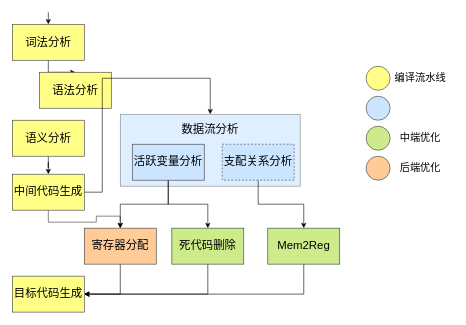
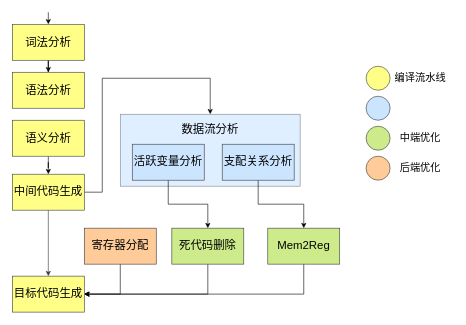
  <mxCell id="0" />
  <mxCell id="1" parent="0" />
  <mxCell id="2" value="&lt;span style=&quot;font-size: 19px;&quot;&gt;数据流分析&lt;br&gt;&lt;br&gt;&lt;br&gt;&lt;br&gt;&lt;/span&gt;" style="rounded=0;whiteSpace=wrap;html=1;fillColor=#cce5ff;strokeColor=#36393d;opacity=60;" parent="1" vertex="1"><mxGeometry x="200" y="190" width="300" height="120" as="geometry" /></mxCell>
  <mxCell id="3" style="edgeStyle=orthogonalEdgeStyle;rounded=0;orthogonalLoop=1;jettySize=auto;html=1;" parent="1" source="4" target="5" edge="1"><mxGeometry relative="1" as="geometry" /></mxCell>
  <mxCell id="4" value="&lt;font style=&quot;font-size: 19px;&quot;&gt;词法分析&lt;/font&gt;" style="rounded=0;whiteSpace=wrap;html=1;fillColor=#ffff88;strokeColor=#36393d;" parent="1" vertex="1"><mxGeometry x="20" y="40" width="120" height="60" as="geometry" /></mxCell>
- <mxCell id="5" value="&lt;font style=&quot;font-size: 19px;&quot;&gt;语法分析&lt;/font&gt;" style="rounded=0;whiteSpace=wrap;html=1;fillColor=#ffff88;strokeColor=#36393d;" parent="1" vertex="1"><mxGeometry x="65" y="120" width="120" height="60" as="geometry" /></mxCell>
+ <mxCell id="5" value="&lt;font style=&quot;font-size: 19px;&quot;&gt;语法分析&lt;/font&gt;" style="rounded=0;whiteSpace=wrap;html=1;fillColor=#ffff88;strokeColor=#36393d;" parent="1" vertex="1"><mxGeometry x="20" y="120" width="120" height="60" as="geometry" /></mxCell>
  <mxCell id="6" style="edgeStyle=orthogonalEdgeStyle;rounded=0;orthogonalLoop=1;jettySize=auto;html=1;entryX=0.5;entryY=0;entryDx=0;entryDy=0;" parent="1" source="7" target="10" edge="1"><mxGeometry relative="1" as="geometry" /></mxCell>
  <mxCell id="7" value="&lt;font style=&quot;font-size: 19px;&quot;&gt;语义分析&lt;/font&gt;" style="rounded=0;whiteSpace=wrap;html=1;fillColor=#ffff88;strokeColor=#36393d;" parent="1" vertex="1"><mxGeometry x="20" y="200" width="120" height="60" as="geometry" /></mxCell>
- <mxCell id="8" style="edgeStyle=orthogonalEdgeStyle;rounded=0;orthogonalLoop=1;jettySize=auto;html=1;fillColor=#cce5ff;strokeColor=#36393d;" parent="1" source="10" target="20" edge="1"><mxGeometry relative="1" as="geometry" /></mxCell>
+ <mxCell id="8" style="edgeStyle=orthogonalEdgeStyle;rounded=0;orthogonalLoop=1;jettySize=auto;html=1;entryX=0.5;entryY=0;entryDx=0;entryDy=0;fillColor=#cce5ff;strokeColor=#36393d;" parent="1" source="10" target="11" edge="1"><mxGeometry relative="1" as="geometry" /></mxCell>
  <mxCell id="9" style="edgeStyle=orthogonalEdgeStyle;rounded=0;orthogonalLoop=1;jettySize=auto;html=1;" parent="1" source="10" target="2" edge="1"><mxGeometry relative="1" as="geometry"><Array as="points"><mxPoint x="170" y="320" /><mxPoint x="170" y="130" /><mxPoint x="350" y="130" /></Array></mxGeometry></mxCell>
  <mxCell id="10" value="&lt;span style=&quot;font-size: 19px;&quot;&gt;中间代码生成&lt;/span&gt;" style="rounded=0;whiteSpace=wrap;html=1;fillColor=#ffff88;strokeColor=#36393d;" parent="1" vertex="1"><mxGeometry x="20" y="290" width="120" height="60" as="geometry" /></mxCell>
  <mxCell id="11" value="&lt;span style=&quot;font-size: 19px;&quot;&gt;目标代码生成&lt;/span&gt;" style="rounded=0;whiteSpace=wrap;html=1;fillColor=#ffff88;strokeColor=#36393d;" parent="1" vertex="1"><mxGeometry x="20" y="460" width="120" height="60" as="geometry" /></mxCell>
- <mxCell id="12" style="edgeStyle=orthogonalEdgeStyle;rounded=0;orthogonalLoop=1;jettySize=auto;html=1;entryX=0.5;entryY=0;entryDx=0;entryDy=0;" parent="1" source="14" target="20" edge="1"><mxGeometry relative="1" as="geometry" /></mxCell>
  <mxCell id="13" style="edgeStyle=orthogonalEdgeStyle;rounded=0;orthogonalLoop=1;jettySize=auto;html=1;exitX=0.5;exitY=1;exitDx=0;exitDy=0;" parent="1" source="14" target="18" edge="1"><mxGeometry relative="1" as="geometry" /></mxCell>
  <mxCell id="14" value="&lt;span style=&quot;font-size: 19px;&quot;&gt;活跃变量分析&lt;/span&gt;" style="rounded=0;whiteSpace=wrap;html=1;fillColor=#cce5ff;strokeColor=#36393d;" parent="1" vertex="1"><mxGeometry x="220" y="240" width="120" height="60" as="geometry" /></mxCell>
  <mxCell id="15" style="edgeStyle=orthogonalEdgeStyle;rounded=0;orthogonalLoop=1;jettySize=auto;html=1;exitX=0.5;exitY=1;exitDx=0;exitDy=0;" parent="1" source="16" target="22" edge="1"><mxGeometry relative="1" as="geometry" /></mxCell>
- <mxCell id="16" value="&lt;span style=&quot;font-size: 19px;&quot;&gt;支配关系分析&lt;/span&gt;" style="rounded=0;whiteSpace=wrap;html=1;fillColor=#cce5ff;strokeColor=#36393d;dashed=1;" parent="1" vertex="1"><mxGeometry x="370" y="240" width="120" height="60" as="geometry" /></mxCell>
+ <mxCell id="16" value="&lt;span style=&quot;font-size: 19px;&quot;&gt;支配关系分析&lt;/span&gt;" style="rounded=0;whiteSpace=wrap;html=1;fillColor=#cce5ff;strokeColor=#36393d;" parent="1" vertex="1"><mxGeometry x="370" y="240" width="120" height="60" as="geometry" /></mxCell>
  <mxCell id="17" style="edgeStyle=orthogonalEdgeStyle;rounded=0;orthogonalLoop=1;jettySize=auto;html=1;entryX=1;entryY=0.5;entryDx=0;entryDy=0;" parent="1" source="18" target="11" edge="1"><mxGeometry relative="1" as="geometry"><Array as="points"><mxPoint x="346" y="490" /></Array></mxGeometry></mxCell>
  <mxCell id="18" value="&lt;span style=&quot;font-size: 19px;&quot;&gt;死代码删除&lt;/span&gt;" style="rounded=0;whiteSpace=wrap;html=1;fillColor=#cdeb8b;strokeColor=#36393d;" parent="1" vertex="1"><mxGeometry x="286" y="380" width="120" height="60" as="geometry" /></mxCell>
  <mxCell id="19" style="edgeStyle=orthogonalEdgeStyle;rounded=0;orthogonalLoop=1;jettySize=auto;html=1;entryX=1;entryY=0.5;entryDx=0;entryDy=0;" parent="1" source="20" target="11" edge="1"><mxGeometry relative="1" as="geometry" /></mxCell>
  <mxCell id="20" value="&lt;span style=&quot;font-size: 19px;&quot;&gt;寄存器分配&lt;/span&gt;" style="rounded=0;whiteSpace=wrap;html=1;fillColor=#ffcc99;strokeColor=#36393d;" parent="1" vertex="1"><mxGeometry x="140" y="380" width="120" height="60" as="geometry" /></mxCell>
  <mxCell id="21" style="edgeStyle=orthogonalEdgeStyle;rounded=0;orthogonalLoop=1;jettySize=auto;html=1;entryX=1;entryY=0.5;entryDx=0;entryDy=0;" parent="1" source="22" target="11" edge="1"><mxGeometry relative="1" as="geometry"><Array as="points"><mxPoint x="506" y="490" /></Array></mxGeometry></mxCell>
  <mxCell id="22" value="&lt;span style=&quot;font-size: 19px;&quot;&gt;Mem2Reg&lt;/span&gt;" style="rounded=0;whiteSpace=wrap;html=1;fillColor=#cdeb8b;strokeColor=#36393d;" parent="1" vertex="1"><mxGeometry x="446" y="380" width="120" height="60" as="geometry" /></mxCell>
  <mxCell id="23" value="" style="ellipse;whiteSpace=wrap;html=1;aspect=fixed;fillColor=#ffff88;strokeColor=#36393d;" parent="1" vertex="1"><mxGeometry x="610" y="110" width="40" height="40" as="geometry" /></mxCell>
  <mxCell id="24" value="&lt;font style=&quot;font-size: 17px;&quot;&gt;编译流水线&lt;/font&gt;" style="text;html=1;align=center;verticalAlign=middle;resizable=0;points=[];autosize=1;strokeColor=none;fillColor=none;" parent="1" vertex="1"><mxGeometry x="645" y="115" width="110" height="30" as="geometry" /></mxCell>
  <mxCell id="25" value="" style="ellipse;whiteSpace=wrap;html=1;aspect=fixed;fillColor=#cce5ff;strokeColor=#36393d;" parent="1" vertex="1"><mxGeometry x="610" y="160" width="40" height="40" as="geometry" /></mxCell>
  <mxCell id="26" value="" style="ellipse;whiteSpace=wrap;html=1;aspect=fixed;fillColor=#cdeb8b;strokeColor=#36393d;" parent="1" vertex="1"><mxGeometry x="610" y="210" width="40" height="40" as="geometry" /></mxCell>
  <mxCell id="27" value="&lt;span style=&quot;font-size: 17px;&quot;&gt;中端优化&lt;/span&gt;" style="text;html=1;align=center;verticalAlign=middle;resizable=0;points=[];autosize=1;strokeColor=none;fillColor=none;" parent="1" vertex="1"><mxGeometry x="655" y="215" width="90" height="30" as="geometry" /></mxCell>
  <mxCell id="28" value="" style="ellipse;whiteSpace=wrap;html=1;aspect=fixed;fillColor=#ffcc99;strokeColor=#36393d;" parent="1" vertex="1"><mxGeometry x="610" y="260" width="40" height="40" as="geometry" /></mxCell>
  <mxCell id="29" value="&lt;span style=&quot;font-size: 17px;&quot;&gt;后端优化&lt;/span&gt;" style="text;html=1;align=center;verticalAlign=middle;resizable=0;points=[];autosize=1;strokeColor=none;fillColor=none;" parent="1" vertex="1"><mxGeometry x="655" y="265" width="90" height="30" as="geometry" /></mxCell>
  <mxCell id="30" value="" style="endArrow=classic;html=1;rounded=0;entryX=0.5;entryY=0;entryDx=0;entryDy=0;" parent="1" target="4" edge="1"><mxGeometry width="50" height="50" relative="1" as="geometry"><mxPoint x="80" y="20" as="sourcePoint" /><mxPoint x="130" y="-60" as="targetPoint" /></mxGeometry></mxCell>
